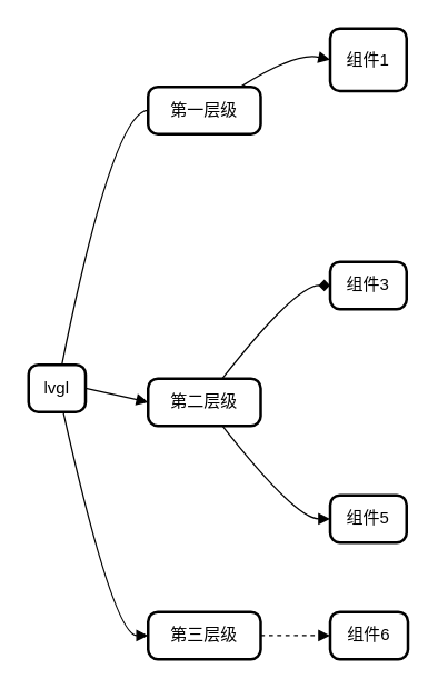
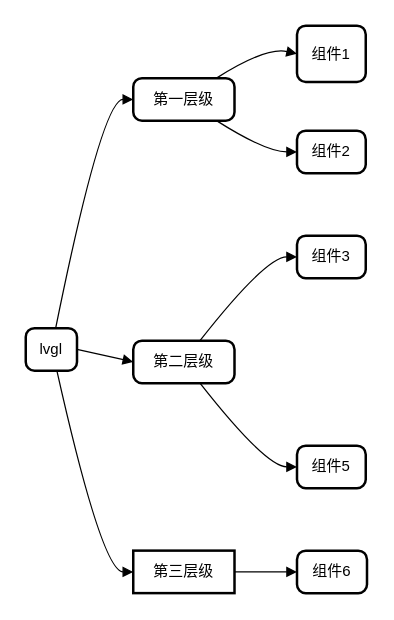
  <mxCell id="0" />
  <mxCell id="1" parent="0" />
  <mxCell id="2" value="lvgl" style="rounded=1;absoluteArcSize=1;arcSize=14;whiteSpace=wrap;strokeWidth=2;" parent="1" vertex="1"><mxGeometry x="20" y="262" width="41" height="34" as="geometry" /></mxCell>
  <mxCell id="3" value="第一层级" style="rounded=1;absoluteArcSize=1;arcSize=14;whiteSpace=wrap;strokeWidth=2;" parent="1" vertex="1"><mxGeometry x="106" y="62" width="81" height="34" as="geometry" /></mxCell>
  <mxCell id="4" value="第二层级" style="rounded=1;absoluteArcSize=1;arcSize=14;whiteSpace=wrap;strokeWidth=2;" parent="1" vertex="1"><mxGeometry x="106" y="272" width="81" height="34" as="geometry" /></mxCell>
- <mxCell id="5" value="第三层级" style="rounded=1;absoluteArcSize=1;arcSize=14;whiteSpace=wrap;strokeWidth=2;" parent="1" vertex="1"><mxGeometry x="106" y="440" width="81" height="34" as="geometry" /></mxCell>
+ <mxCell id="5" value="第三层级" style="absoluteArcSize=1;arcSize=14;whiteSpace=wrap;strokeWidth=2;rounded=0;" parent="1" vertex="1"><mxGeometry x="106" y="440" width="81" height="34" as="geometry" /></mxCell>
  <mxCell id="6" value="组件1" style="rounded=1;absoluteArcSize=1;arcSize=14;whiteSpace=wrap;strokeWidth=2;" parent="1" vertex="1"><mxGeometry x="237" y="20" width="55" height="45" as="geometry" /></mxCell>
+ <mxCell id="7" value="组件2" style="rounded=1;absoluteArcSize=1;arcSize=14;whiteSpace=wrap;strokeWidth=2;" parent="1" vertex="1"><mxGeometry x="237" y="104" width="55" height="34" as="geometry" /></mxCell>
  <mxCell id="8" value="组件3" style="rounded=1;absoluteArcSize=1;arcSize=14;whiteSpace=wrap;strokeWidth=2;" parent="1" vertex="1"><mxGeometry x="237" y="188" width="55" height="34" as="geometry" /></mxCell>
  <mxCell id="9" value="组件5" style="rounded=1;absoluteArcSize=1;arcSize=14;whiteSpace=wrap;strokeWidth=2;" parent="1" vertex="1"><mxGeometry x="237" y="356" width="55" height="34" as="geometry" /></mxCell>
  <mxCell id="10" value="组件6" style="rounded=1;absoluteArcSize=1;arcSize=14;whiteSpace=wrap;strokeWidth=2;" parent="1" vertex="1"><mxGeometry x="237" y="440" width="56" height="34" as="geometry" /></mxCell>
- <mxCell id="11" value="" style="curved=1;startArrow=none;endArrow=none;exitX=0.584;exitY=0;entryX=-0.005;entryY=0.5;" parent="1" source="2" target="3" edge="1"><mxGeometry relative="1" as="geometry"><Array as="points"><mxPoint x="81" y="79" /></Array></mxGeometry></mxCell>
+ <mxCell id="11" value="" style="curved=1;startArrow=none;endArrow=block;exitX=0.584;exitY=0;entryX=-0.005;entryY=0.5;" parent="1" source="2" target="3" edge="1"><mxGeometry relative="1" as="geometry"><Array as="points"><mxPoint x="81" y="79" /></Array></mxGeometry></mxCell>
  <mxCell id="12" value="" style="curved=1;startArrow=none;endArrow=block;exitX=0.99;exitY=0.5;entryX=-0.005;entryY=0.5;" parent="1" source="2" target="4" edge="1"><mxGeometry relative="1" as="geometry"><Array as="points" /></mxGeometry></mxCell>
  <mxCell id="13" value="" style="curved=1;startArrow=none;endArrow=block;exitX=0.607;exitY=1;entryX=-0.005;entryY=0.5;" parent="1" source="2" target="5" edge="1"><mxGeometry relative="1" as="geometry"><Array as="points"><mxPoint x="81" y="457" /></Array></mxGeometry></mxCell>
  <mxCell id="14" value="" style="curved=1;startArrow=none;endArrow=block;exitX=0.822;exitY=0;entryX=-0.002;entryY=0.5;" parent="1" source="3" target="6" edge="1"><mxGeometry relative="1" as="geometry"><Array as="points"><mxPoint x="212" y="37" /></Array></mxGeometry></mxCell>
- <mxCell id="16" value="" style="curved=1;startArrow=none;endArrow=diamond;exitX=0.659;exitY=0;entryX=-0.002;entryY=0.5;" parent="1" source="4" target="8" edge="1"><mxGeometry relative="1" as="geometry"><Array as="points"><mxPoint x="212" y="205" /></Array></mxGeometry></mxCell>
+ <mxCell id="15" value="" style="curved=1;startArrow=none;endArrow=block;exitX=0.822;exitY=1;entryX=-0.002;entryY=0.5;" parent="1" source="3" target="7" edge="1"><mxGeometry relative="1" as="geometry"><Array as="points"><mxPoint x="212" y="121" /></Array></mxGeometry></mxCell>
+ <mxCell id="16" value="" style="curved=1;startArrow=none;endArrow=block;exitX=0.659;exitY=0;entryX=-0.002;entryY=0.5;" parent="1" source="4" target="8" edge="1"><mxGeometry relative="1" as="geometry"><Array as="points"><mxPoint x="212" y="205" /></Array></mxGeometry></mxCell>
  <mxCell id="17" value="" style="curved=1;startArrow=none;endArrow=block;exitX=0.659;exitY=1;entryX=-0.002;entryY=0.5;" parent="1" source="4" target="9" edge="1"><mxGeometry relative="1" as="geometry"><Array as="points"><mxPoint x="212" y="373" /></Array></mxGeometry></mxCell>
- <mxCell id="18" value="" style="curved=1;startArrow=none;endArrow=block;exitX=0.995;exitY=0.5;entryX=-0.007;entryY=0.5;dashed=1;" parent="1" source="5" target="10" edge="1"><mxGeometry relative="1" as="geometry"><Array as="points" /></mxGeometry></mxCell>
+ <mxCell id="18" value="" style="curved=1;startArrow=none;endArrow=block;exitX=0.995;exitY=0.5;entryX=-0.007;entryY=0.5;" parent="1" source="5" target="10" edge="1"><mxGeometry relative="1" as="geometry"><Array as="points" /></mxGeometry></mxCell>
